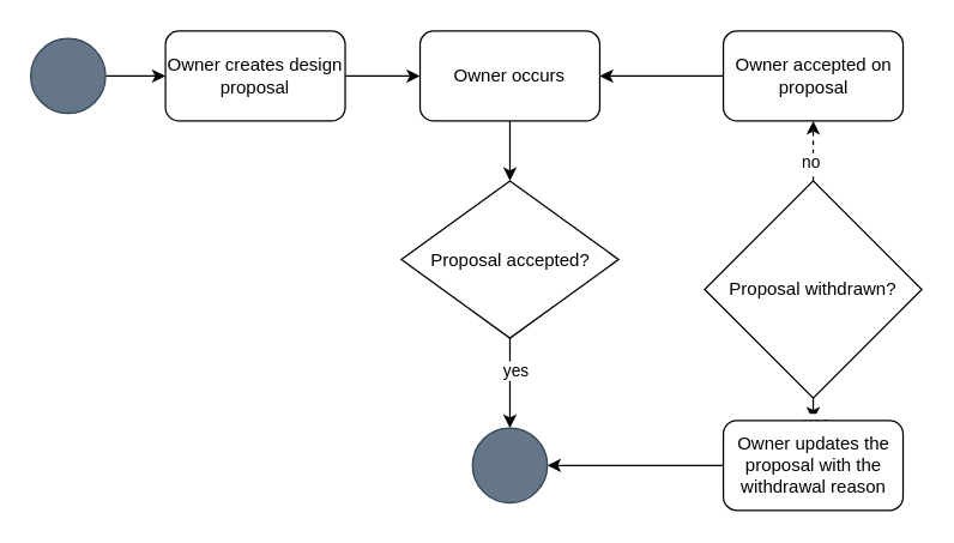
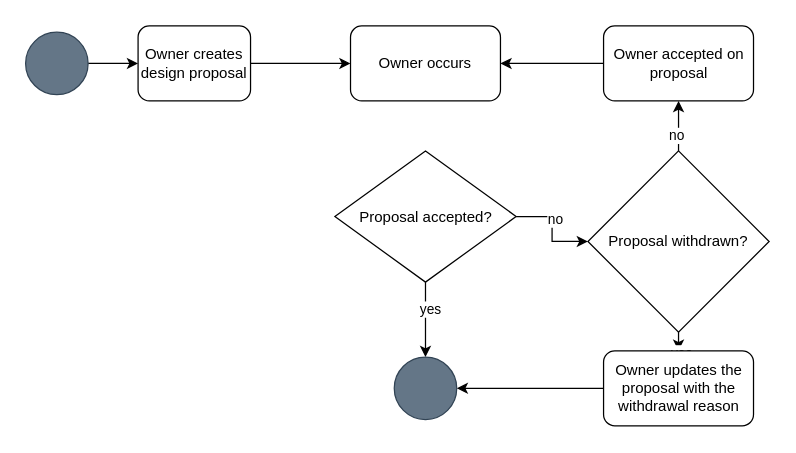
  <mxCell id="0" />
  <mxCell id="1" parent="0" />
- <mxCell id="2" value="Owner creates design proposal" style="rounded=1;whiteSpace=wrap;html=1;fontSize=12;glass=0;strokeWidth=1;shadow=0;" parent="1" vertex="1"><mxGeometry x="110" y="20" width="120" height="60" as="geometry" /></mxCell>
- <mxCell id="3" style="edgeStyle=orthogonalEdgeStyle;rounded=0;orthogonalLoop=1;jettySize=auto;html=1;" parent="1" source="4" target="9" edge="1"><mxGeometry relative="1" as="geometry" /></mxCell>
+ <mxCell id="2" value="Owner creates design proposal" style="rounded=1;whiteSpace=wrap;html=1;fontSize=12;glass=0;strokeWidth=1;shadow=0;" parent="1" vertex="1"><mxGeometry x="110" y="20" width="90" height="60" as="geometry" /></mxCell>
  <mxCell id="4" value="Owner occurs" style="rounded=1;whiteSpace=wrap;html=1;fontSize=12;glass=0;strokeWidth=1;shadow=0;" parent="1" vertex="1"><mxGeometry x="280" y="20" width="120" height="60" as="geometry" /></mxCell>
+ <mxCell id="5" style="edgeStyle=orthogonalEdgeStyle;rounded=0;orthogonalLoop=1;jettySize=auto;html=1;" parent="1" source="9" target="14" edge="1"><mxGeometry relative="1" as="geometry" /></mxCell>
+ <mxCell id="6" value="no" style="edgeLabel;html=1;align=center;verticalAlign=middle;resizable=0;points=[];" parent="5" vertex="1" connectable="0"><mxGeometry x="-0.257" y="2" relative="1" as="geometry"><mxPoint y="2" as="offset" /></mxGeometry></mxCell>
  <mxCell id="7" style="edgeStyle=orthogonalEdgeStyle;rounded=0;orthogonalLoop=1;jettySize=auto;html=1;" parent="1" source="9" target="19" edge="1"><mxGeometry relative="1" as="geometry"><mxPoint x="340" y="280" as="targetPoint" /></mxGeometry></mxCell>
  <mxCell id="8" value="yes" style="edgeLabel;html=1;align=center;verticalAlign=middle;resizable=0;points=[];" parent="7" connectable="0" vertex="1"><mxGeometry x="-0.309" y="3" relative="1" as="geometry"><mxPoint as="offset" /></mxGeometry></mxCell>
  <mxCell id="9" value="Proposal accepted?" style="rhombus;whiteSpace=wrap;html=1;" parent="1" vertex="1"><mxGeometry x="267.5" y="120" width="145" height="105" as="geometry" /></mxCell>
- <mxCell id="10" style="edgeStyle=orthogonalEdgeStyle;rounded=0;orthogonalLoop=1;jettySize=auto;html=1;dashed=1;" parent="1" source="14" target="15" edge="1"><mxGeometry relative="1" as="geometry" /></mxCell>
+ <mxCell id="10" style="edgeStyle=orthogonalEdgeStyle;rounded=0;orthogonalLoop=1;jettySize=auto;html=1;" parent="1" source="14" target="15" edge="1"><mxGeometry relative="1" as="geometry" /></mxCell>
  <mxCell id="11" value="no" style="edgeLabel;html=1;align=center;verticalAlign=middle;resizable=0;points=[];" parent="10" connectable="0" vertex="1"><mxGeometry x="-0.323" y="2" relative="1" as="geometry"><mxPoint y="1" as="offset" /></mxGeometry></mxCell>
  <mxCell id="12" style="edgeStyle=orthogonalEdgeStyle;rounded=0;orthogonalLoop=1;jettySize=auto;html=1;" parent="1" source="14" target="17" edge="1"><mxGeometry relative="1" as="geometry" /></mxCell>
  <mxCell id="13" value="yes" style="edgeLabel;html=1;align=center;verticalAlign=middle;resizable=0;points=[];" parent="12" connectable="0" vertex="1"><mxGeometry x="-0.273" y="-2" relative="1" as="geometry"><mxPoint as="offset" /></mxGeometry></mxCell>
  <mxCell id="14" value="Proposal withdrawn?" style="rhombus;whiteSpace=wrap;html=1;" parent="1" vertex="1"><mxGeometry x="470" y="120" width="145" height="145" as="geometry" /></mxCell>
  <mxCell id="15" value="Owner accepted on proposal" style="rounded=1;whiteSpace=wrap;html=1;fontSize=12;glass=0;strokeWidth=1;shadow=0;" parent="1" vertex="1"><mxGeometry x="482.5" y="20" width="120" height="60" as="geometry" /></mxCell>
  <mxCell id="16" style="edgeStyle=orthogonalEdgeStyle;rounded=0;orthogonalLoop=1;jettySize=auto;html=1;" parent="1" source="15" target="4" edge="1"><mxGeometry relative="1" as="geometry"><mxPoint x="470" y="50" as="sourcePoint" /></mxGeometry></mxCell>
  <mxCell id="17" value="Owner updates the proposal with the withdrawal reason" style="rounded=1;whiteSpace=wrap;html=1;fontSize=12;glass=0;strokeWidth=1;shadow=0;" parent="1" vertex="1"><mxGeometry x="482.5" y="280" width="120" height="60" as="geometry" /></mxCell>
  <mxCell id="18" style="edgeStyle=orthogonalEdgeStyle;rounded=0;orthogonalLoop=1;jettySize=auto;html=1;exitX=0;exitY=0.5;exitDx=0;exitDy=0;" parent="1" source="17" target="19" edge="1"><mxGeometry relative="1" as="geometry"><mxPoint x="512.5" y="410" as="sourcePoint" /></mxGeometry></mxCell>
  <mxCell id="19" value="" style="ellipse;whiteSpace=wrap;html=1;aspect=fixed;fillColor=#647687;fontColor=#ffffff;strokeColor=#314354;" parent="1" vertex="1"><mxGeometry x="315" y="285" width="50" height="50" as="geometry" /></mxCell>
  <mxCell id="20" style="edgeStyle=orthogonalEdgeStyle;rounded=0;orthogonalLoop=1;jettySize=auto;html=1;" parent="1" source="21" target="2" edge="1"><mxGeometry relative="1" as="geometry" /></mxCell>
  <mxCell id="21" value="" style="ellipse;whiteSpace=wrap;html=1;aspect=fixed;fillColor=#647687;fontColor=#ffffff;strokeColor=#314354;" parent="1" vertex="1"><mxGeometry x="20" y="25" width="50" height="50" as="geometry" /></mxCell>
  <mxCell id="22" style="edgeStyle=orthogonalEdgeStyle;rounded=0;orthogonalLoop=1;jettySize=auto;html=1;entryX=0;entryY=0.5;entryDx=0;entryDy=0;" parent="1" source="2" target="4" edge="1"><mxGeometry relative="1" as="geometry"><mxPoint x="340" y="-10" as="sourcePoint" /><Array as="points" /></mxGeometry></mxCell>
